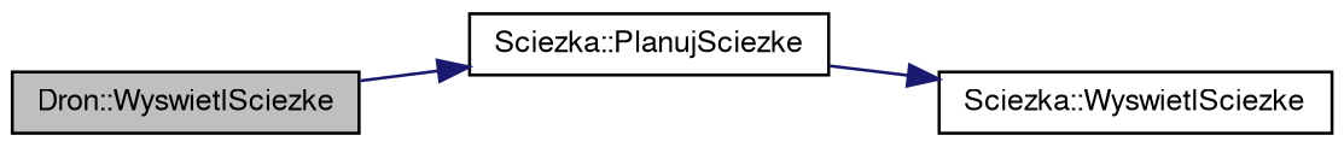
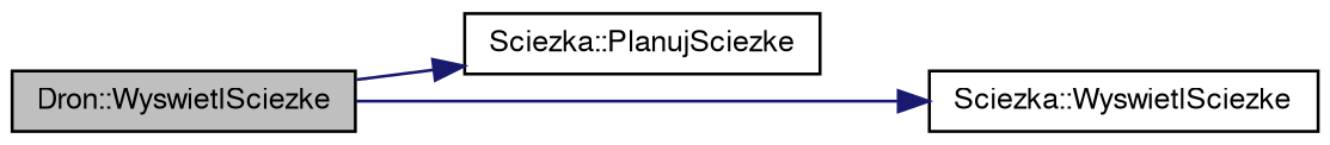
  digraph {
    rankdir=LR
    node [color=black fillcolor=white fontname=FreeSans fontsize=10 shape=record style=filled]
    edge [color=midnightblue fontname=FreeSans fontsize=10 labelfontname=FreeSans labelfontsize=10 style=solid]
    n1 [fillcolor=grey75 fontcolor=black height=0.2 label="Dron::WyswietlSciezke" width=0.4]
    n2 [height=0.2 label="Sciezka::PlanujSciezke" width=0.4]
    n3 [height=0.2 label="Sciezka::WyswietlSciezke" width=0.4]
    n1 -> n2
-   n2 -> n3
+   n1 -> n3
  }
